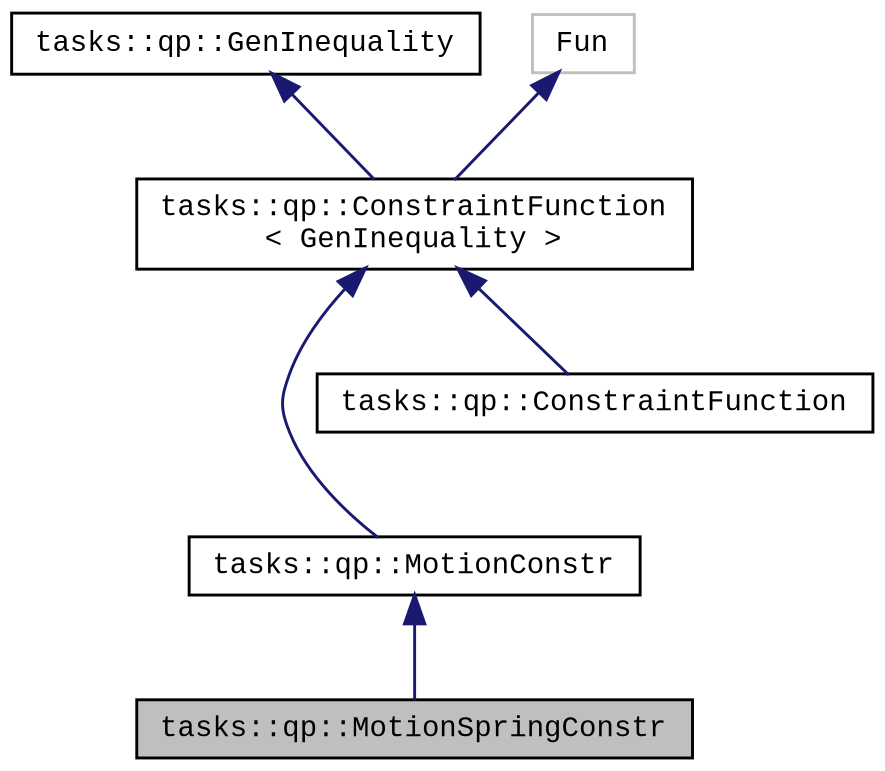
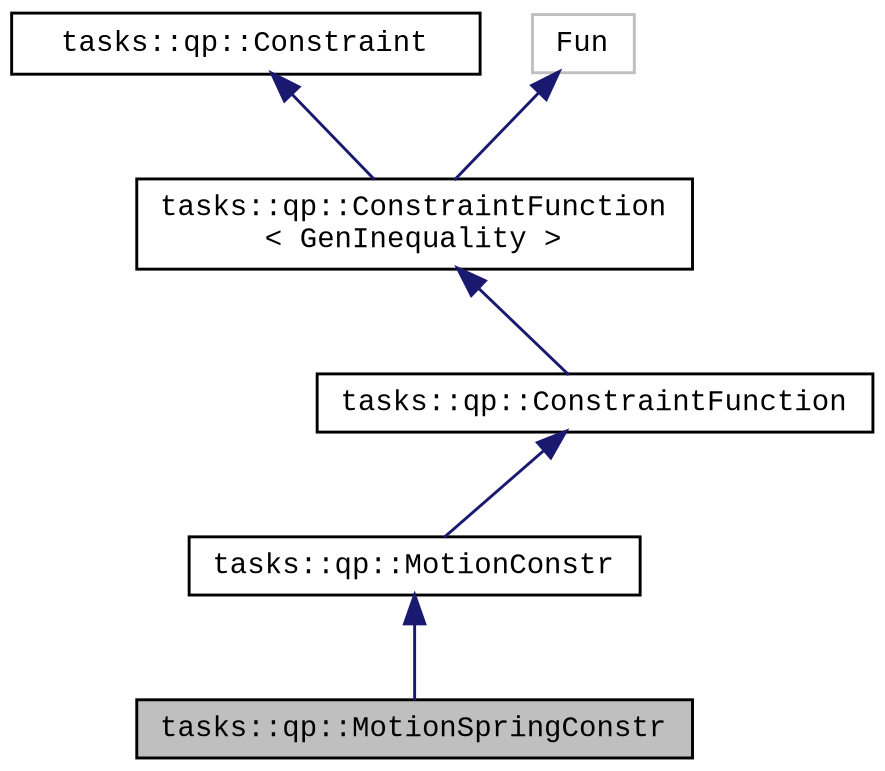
  digraph {
    fontname="Liberation Mono"
    node [color=black fillcolor=white fontname="Liberation Mono" fontsize=10 shape=record style=filled]
    edge [color=midnightblue dir=back fontname="Liberation Mono" fontsize=10 labelfontname=Helvetica labelfontsize=10 style=solid]
    n1 [fillcolor=grey75 fontcolor=black height=0.2 label="tasks::qp::MotionSpringConstr" width=0.4]
    n2 [height=0.2 label="tasks::qp::MotionConstr" width=0.4]
    n3 [height=0.2 label="tasks::qp::ConstraintFunction" width=0.4]
    n4 [height=0.2 label="tasks::qp::ConstraintFunction\l\< GenInequality \>" width=0.4]
-   n5 [height=0.2 label="tasks::qp::GenInequality" width=0.4]
+   n5 [height=0.2 label="tasks::qp::Constraint" width=0.4]
    n6 [color=grey75 height=0.2 label=Fun width=0.4]
    n2 -> n1
-   n4 -> n2
+   n3 -> n2
    n4 -> n3
    n5 -> n4
    n6 -> n4
  }
